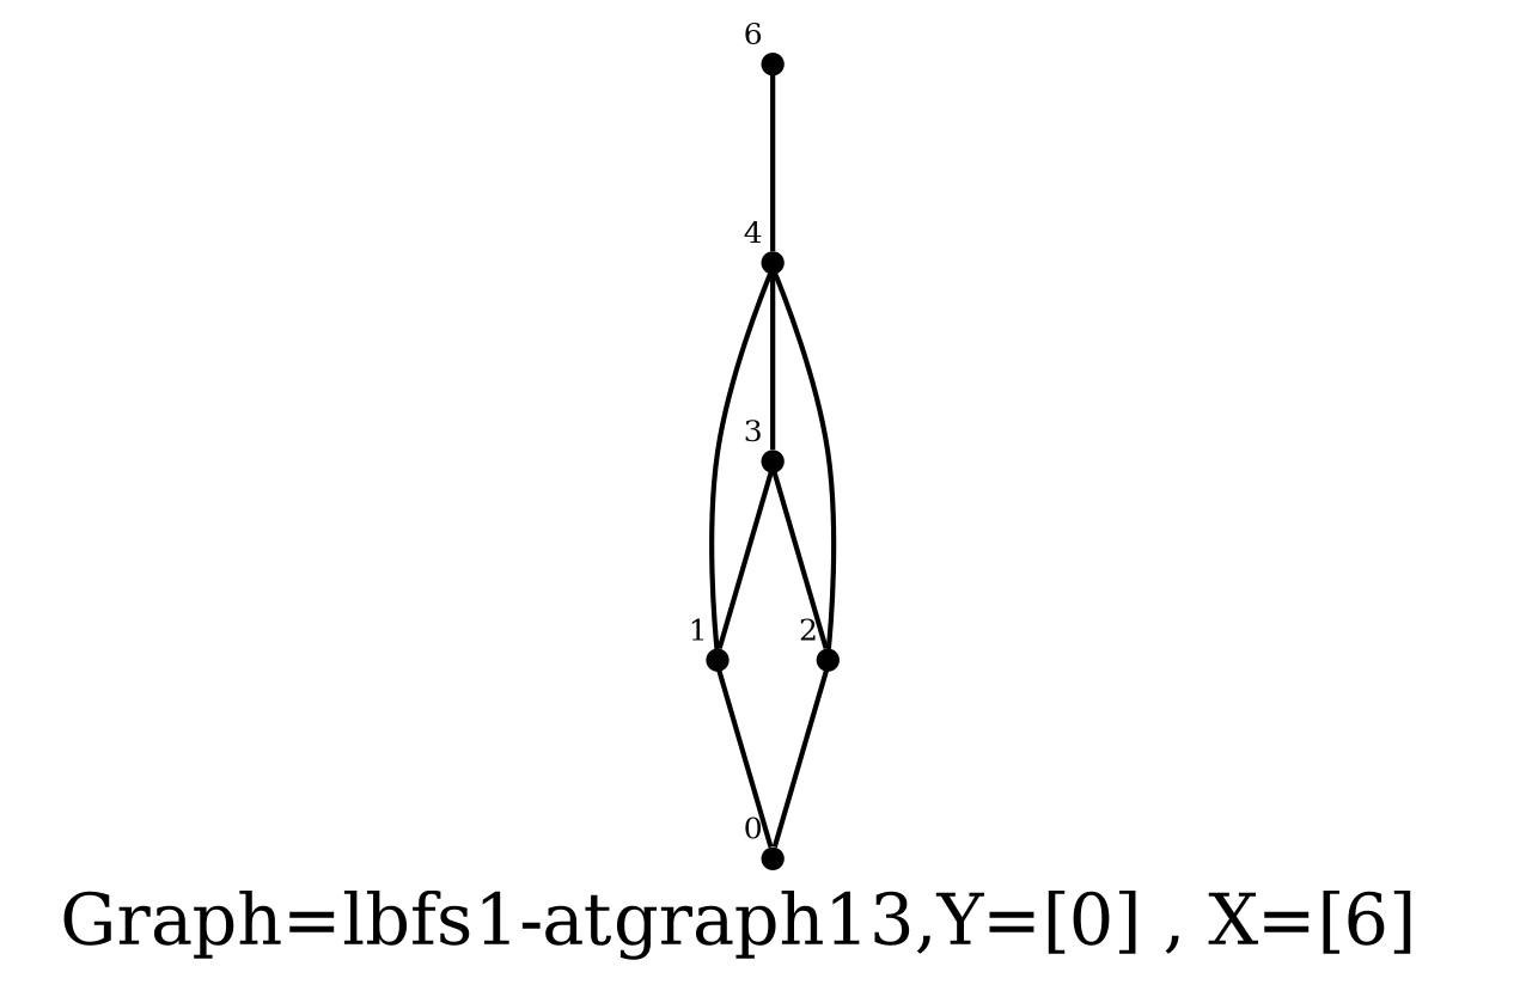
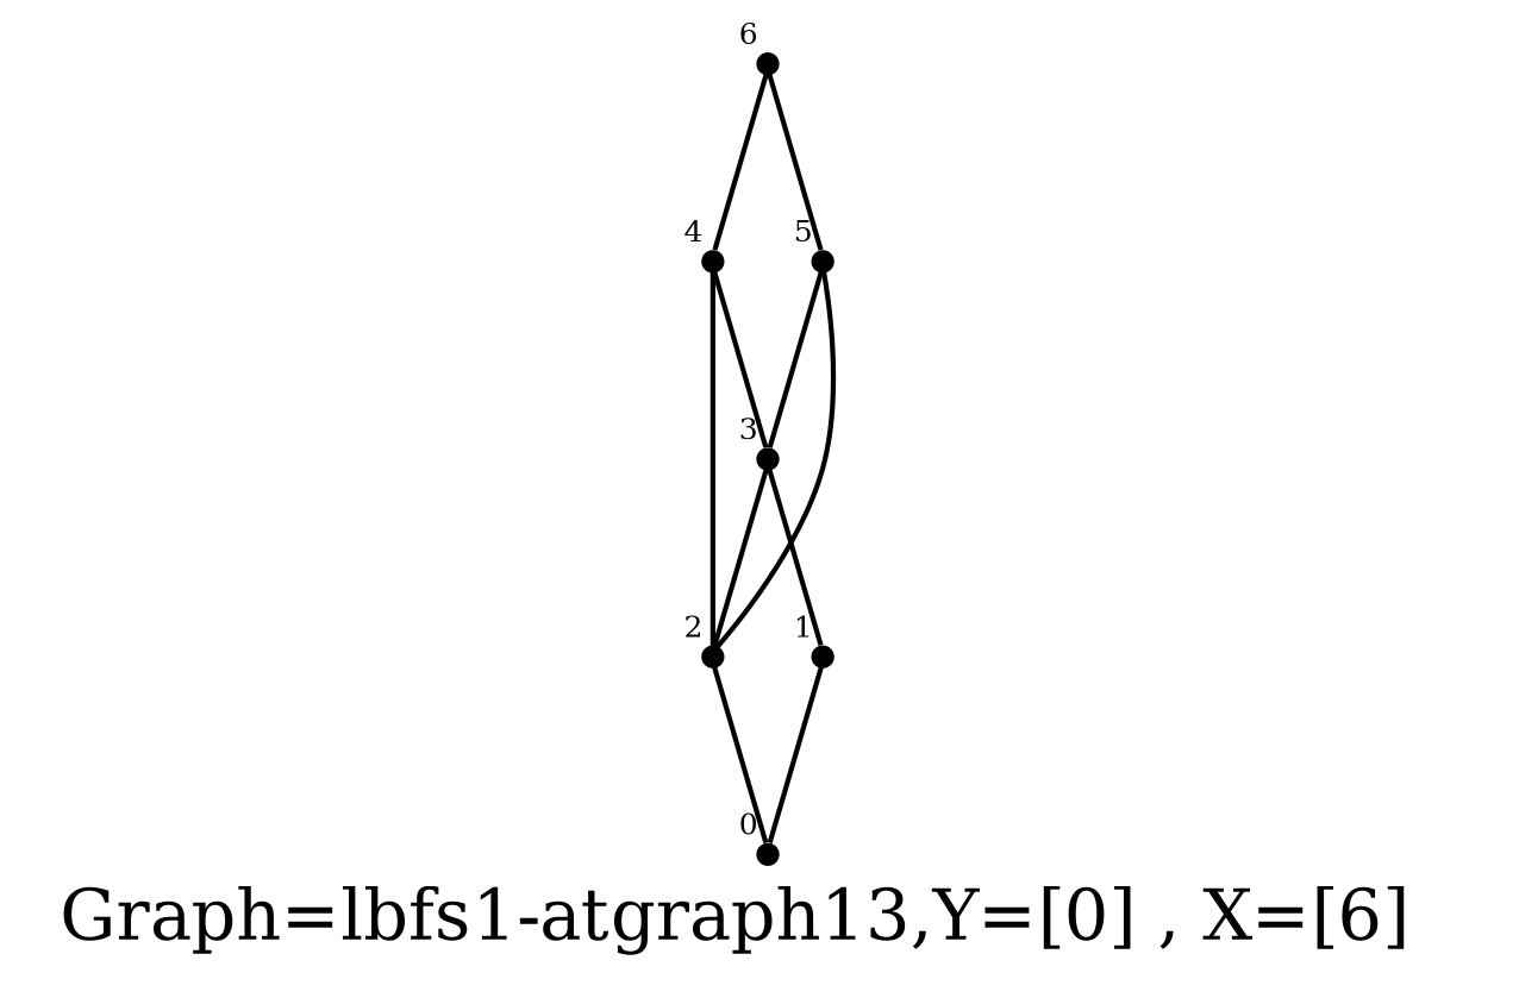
  graph {
    label="Graph=lbfs1-atgraph13,Y=[0] , X=[6]  "
    labelloc=bottom
    node [fontsize=6 shape=point]
    0 [xlabel=0]
    1 [xlabel=1]
    2 [xlabel=2]
    3 [xlabel=3]
    4 [xlabel=4]
+   5 [xlabel=5]
    6 [xlabel=6]
    1 -- 0
    2 -- 0
    3 -- 1
    3 -- 2
-   4 -- 1
    4 -- 2
    4 -- 3
+   5 -- 2
+   5 -- 3
    6 -- 4
+   6 -- 5
  }
